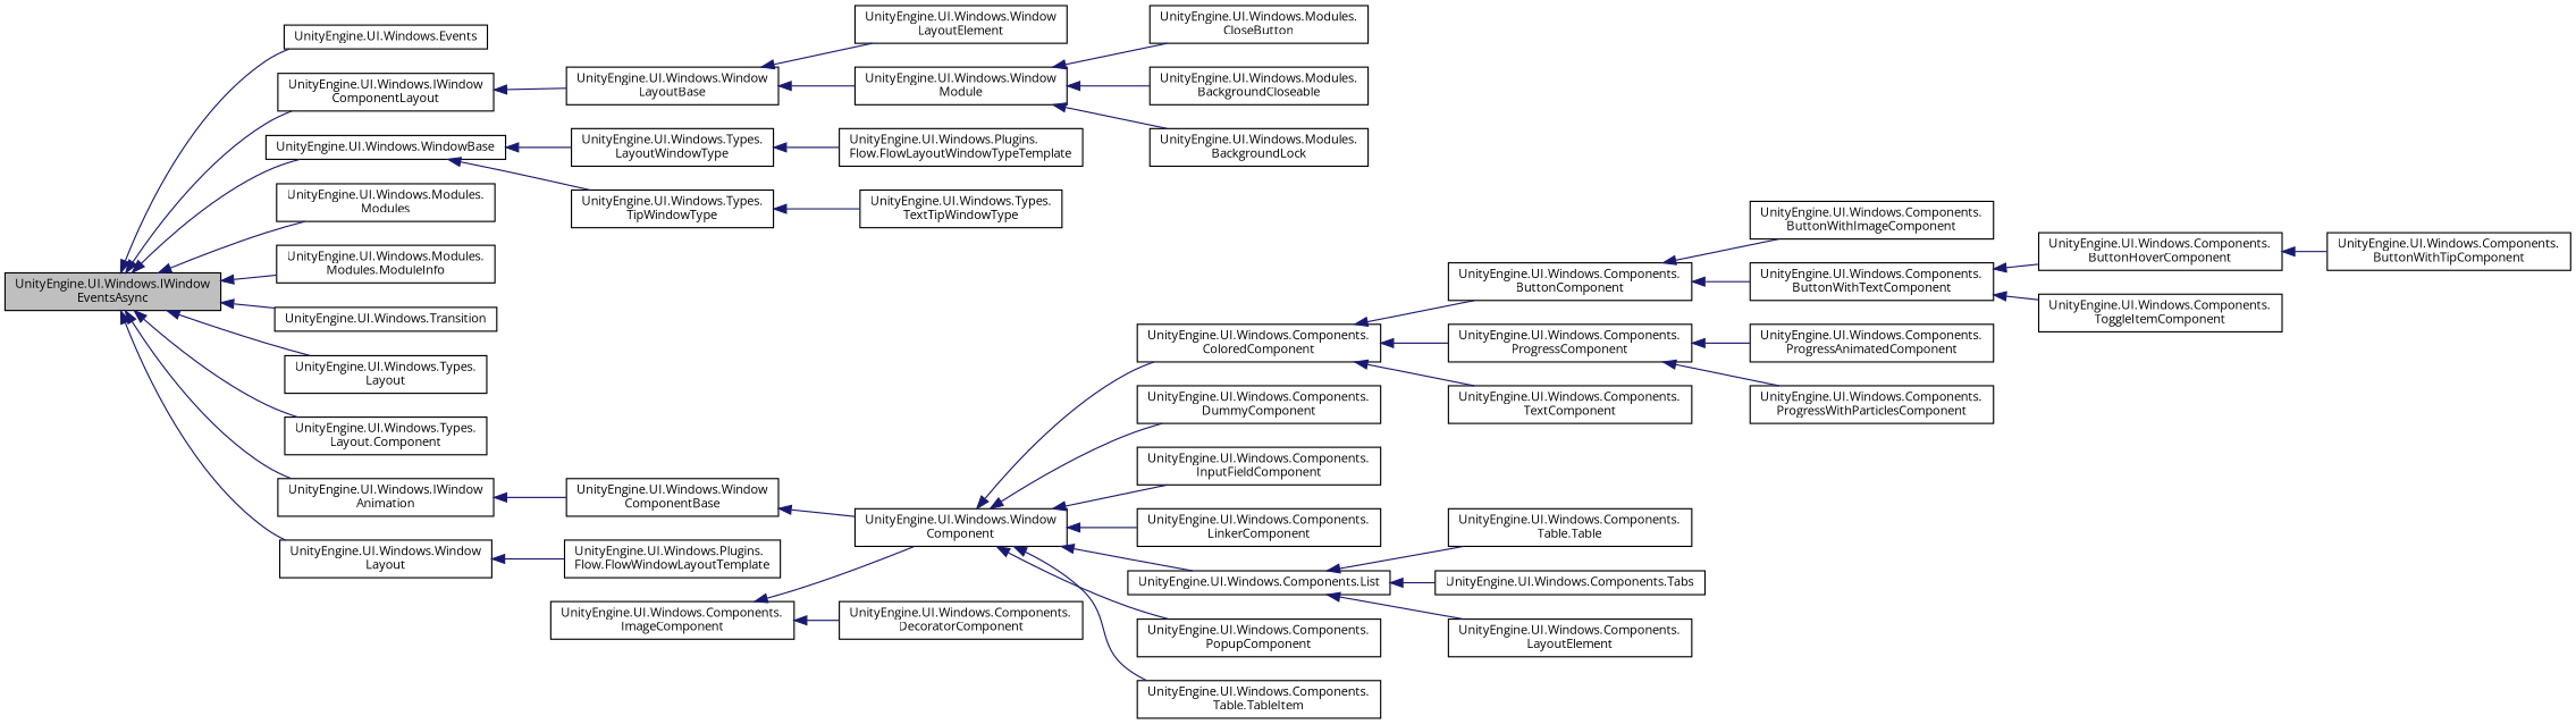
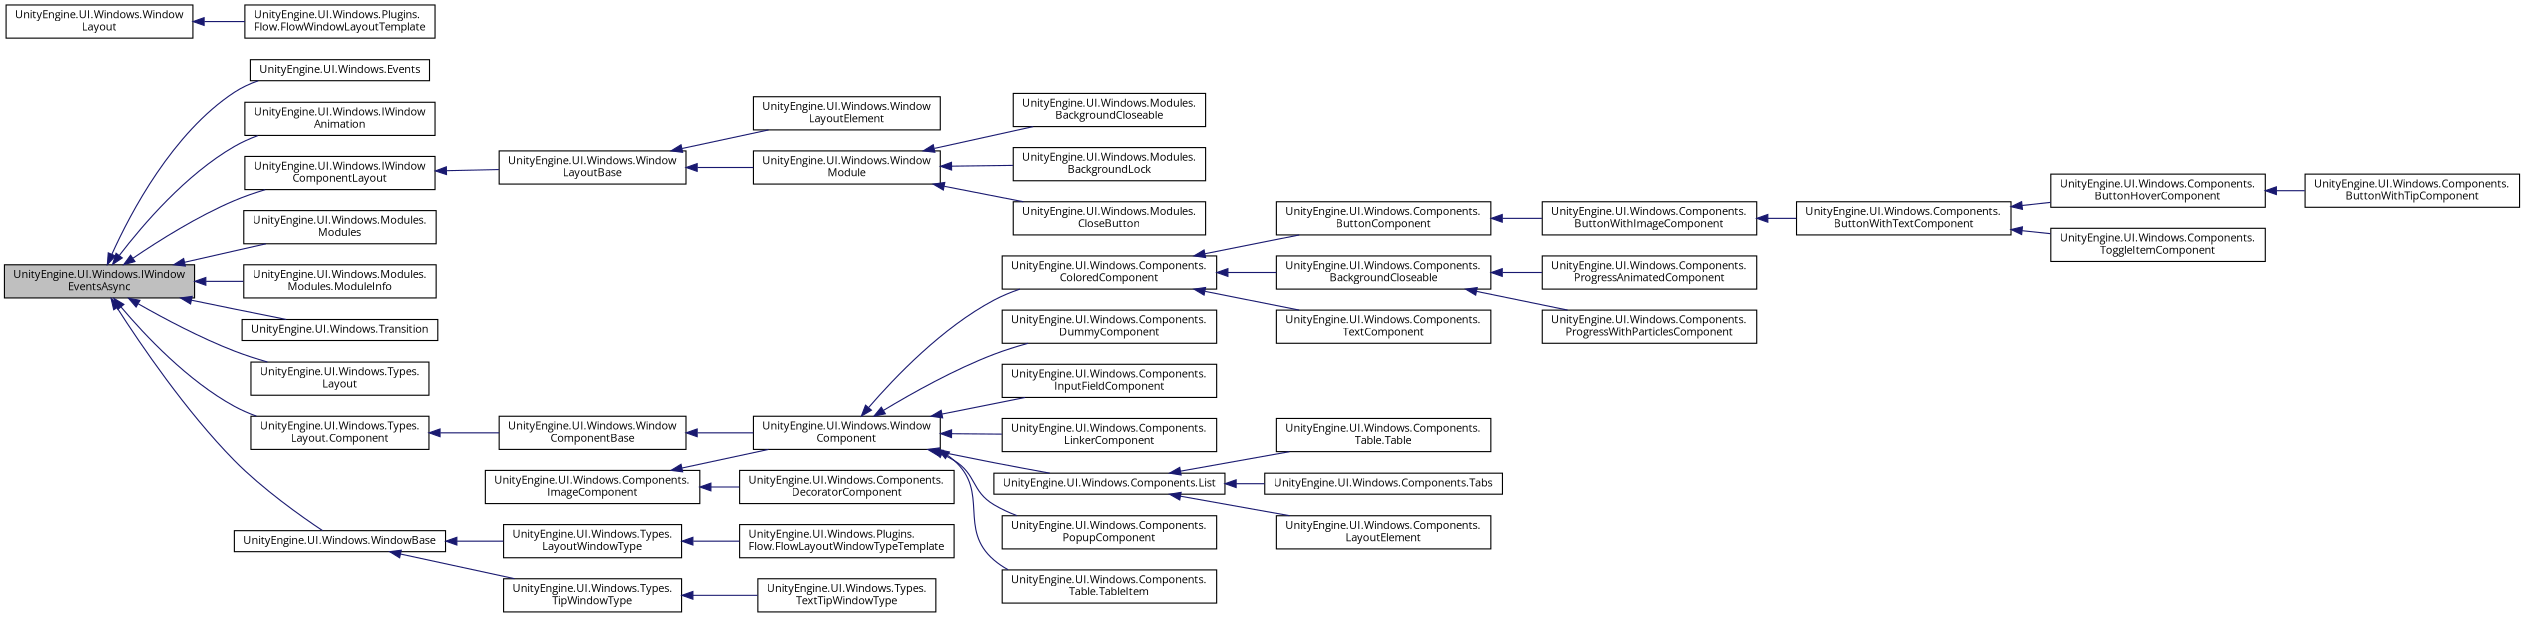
  digraph {
    fontname="Open Sans"
    rankdir=LR
    node [color=black fillcolor=white fontname="Open Sans" fontsize=10 shape=record style=filled]
    edge [color=midnightblue dir=back fontname="Open Sans" fontsize=10 labelfontname=FreeSans labelfontsize=10 style=solid]
    n1 [fillcolor=grey75 fontcolor=black height=0.2 label="UnityEngine.UI.Windows.IWindow\lEventsAsync" width=0.4]
    n2 [height=0.2 label="UnityEngine.UI.Windows.Events" width=0.4]
    n3 [height=0.2 label="UnityEngine.UI.Windows.IWindow\lAnimation" width=0.4]
    n4 [height=0.2 label="UnityEngine.UI.Windows.IWindow\lComponentLayout" width=0.4]
    n5 [height=0.2 label="UnityEngine.UI.Windows.Modules.\lModules" width=0.4]
    n6 [height=0.2 label="UnityEngine.UI.Windows.Modules.\lModules.ModuleInfo" width=0.4]
    n7 [height=0.2 label="UnityEngine.UI.Windows.Transition" width=0.4]
    n8 [height=0.2 label="UnityEngine.UI.Windows.Types.\lLayout" width=0.4]
    n9 [height=0.2 label="UnityEngine.UI.Windows.Types.\lLayout.Component" width=0.4]
    n10 [height=0.2 label="UnityEngine.UI.Windows.WindowBase" width=0.4]
    n11 [height=0.2 label="UnityEngine.UI.Windows.Window\lLayout" width=0.4]
    n12 [height=0.2 label="UnityEngine.UI.Windows.Window\lComponentBase" width=0.4]
    n13 [height=0.2 label="UnityEngine.UI.Windows.Window\lLayoutBase" width=0.4]
    n14 [height=0.2 label="UnityEngine.UI.Windows.Types.\lLayoutWindowType" width=0.4]
    n15 [height=0.2 label="UnityEngine.UI.Windows.Types.\lTipWindowType" width=0.4]
    n16 [height=0.2 label="UnityEngine.UI.Windows.Plugins.\lFlow.FlowWindowLayoutTemplate" width=0.4]
    n17 [height=0.2 label="UnityEngine.UI.Windows.Window\lComponent" width=0.4]
    n18 [height=0.2 label="UnityEngine.UI.Windows.Components.\lColoredComponent" width=0.4]
    n19 [height=0.2 label="UnityEngine.UI.Windows.Components.\lDummyComponent" width=0.4]
    n20 [height=0.2 label="UnityEngine.UI.Windows.Components.\lInputFieldComponent" width=0.4]
    n21 [height=0.2 label="UnityEngine.UI.Windows.Components.\lLinkerComponent" width=0.4]
    n22 [height=0.2 label="UnityEngine.UI.Windows.Components.List" width=0.4]
    n23 [height=0.2 label="UnityEngine.UI.Windows.Components.\lPopupComponent" width=0.4]
    n24 [height=0.2 label="UnityEngine.UI.Windows.Components.\lTable.TableItem" width=0.4]
    n25 [height=0.2 label="UnityEngine.UI.Windows.Window\lLayoutElement" width=0.4]
    n26 [height=0.2 label="UnityEngine.UI.Windows.Window\lModule" width=0.4]
    n27 [height=0.2 label="UnityEngine.UI.Windows.Components.\lButtonComponent" width=0.4]
-   n28 [height=0.2 label="UnityEngine.UI.Windows.Components.\lProgressComponent" width=0.4]
+   n28 [height=0.2 label="UnityEngine.UI.Windows.Components.\lBackgroundCloseable" width=0.4]
    n29 [height=0.2 label="UnityEngine.UI.Windows.Components.\lTextComponent" width=0.4]
    n30 [height=0.2 label="UnityEngine.UI.Windows.Components.\lImageComponent" width=0.4]
    n31 [height=0.2 label="UnityEngine.UI.Windows.Components.\lDecoratorComponent" width=0.4]
    n32 [height=0.2 label="UnityEngine.UI.Windows.Components.\lTable.Table" width=0.4]
    n33 [height=0.2 label="UnityEngine.UI.Windows.Components.Tabs" width=0.4]
    n34 [height=0.2 label="UnityEngine.UI.Windows.Components.\lLayoutElement" width=0.4]
    n35 [height=0.2 label="UnityEngine.UI.Windows.Components.\lButtonWithImageComponent" width=0.4]
    n36 [height=0.2 label="UnityEngine.UI.Windows.Components.\lProgressAnimatedComponent" width=0.4]
    n37 [height=0.2 label="UnityEngine.UI.Windows.Components.\lProgressWithParticlesComponent" width=0.4]
    n38 [height=0.2 label="UnityEngine.UI.Windows.Components.\lButtonWithTextComponent" width=0.4]
    n39 [height=0.2 label="UnityEngine.UI.Windows.Components.\lButtonHoverComponent" width=0.4]
    n40 [height=0.2 label="UnityEngine.UI.Windows.Components.\lToggleItemComponent" width=0.4]
    n41 [height=0.2 label="UnityEngine.UI.Windows.Components.\lButtonWithTipComponent" width=0.4]
    n42 [height=0.2 label="UnityEngine.UI.Windows.Modules.\lBackgroundCloseable" width=0.4]
    n43 [height=0.2 label="UnityEngine.UI.Windows.Modules.\lBackgroundLock" width=0.4]
    n44 [height=0.2 label="UnityEngine.UI.Windows.Modules.\lCloseButton" width=0.4]
    n45 [height=0.2 label="UnityEngine.UI.Windows.Plugins.\lFlow.FlowLayoutWindowTypeTemplate" width=0.4]
    n46 [height=0.2 label="UnityEngine.UI.Windows.Types.\lTextTipWindowType" width=0.4]
    n1 -> n2
    n1 -> n3
    n1 -> n4
    n1 -> n5
    n1 -> n6
    n1 -> n7
    n1 -> n8
    n1 -> n9
    n1 -> n10
-   n1 -> n11
-   n3 -> n12
+   n9 -> n12
    n4 -> n13
    n10 -> n14
    n10 -> n15
    n11 -> n16
    n12 -> n17
    n13 -> n25
    n13 -> n26
    n14 -> n45
    n15 -> n46
    n17 -> n18
    n17 -> n19
    n17 -> n20
    n17 -> n21
    n17 -> n22
    n17 -> n23
    n17 -> n24
    n18 -> n27
    n18 -> n28
    n18 -> n29
    n22 -> n32
    n22 -> n33
    n22 -> n34
    n26 -> n42
    n26 -> n43
    n26 -> n44
    n27 -> n35
    n28 -> n36
    n28 -> n37
    n30 -> n17
    n30 -> n31
-   n27 -> n38
+   n35 -> n38
    n38 -> n39
    n38 -> n40
    n39 -> n41
  }
